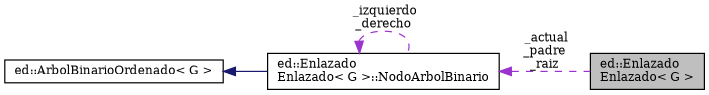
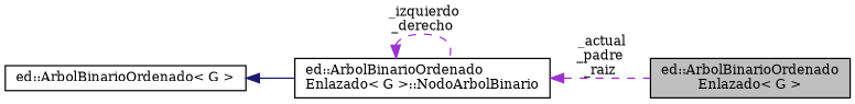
  digraph {
    fontname="DejaVu Serif"
    rankdir=LR
    node [color=black fillcolor=white fontname="DejaVu Serif" fontsize=10 shape=record style=filled]
    edge [color=darkorchid3 dir=back fontname="DejaVu Serif" fontsize=10 labelfontname=Helvetica labelfontsize=10 style=dashed]
-   n1 [fillcolor=grey75 fontcolor=black height=0.2 label="ed::Enlazado\lEnlazado\< G \>" width=0.4]
+   n1 [fillcolor=grey75 fontcolor=black height=0.2 label="ed::ArbolBinarioOrdenado\lEnlazado\< G \>" width=0.4]
    n2 [height=0.2 label="ed::ArbolBinarioOrdenado\< G \>" width=0.4]
-   n3 [height=0.2 label="ed::Enlazado\lEnlazado\< G \>::NodoArbolBinario" width=0.4]
+   n3 [height=0.2 label="ed::ArbolBinarioOrdenado\lEnlazado\< G \>::NodoArbolBinario" width=0.4]
    n2 -> n3 [color=midnightblue style=solid]
    n3 -> n1 [label=" _actual\n_padre\n_raiz"]
    n3 -> n3 [label=" _izquierdo\n_derecho"]
  }
